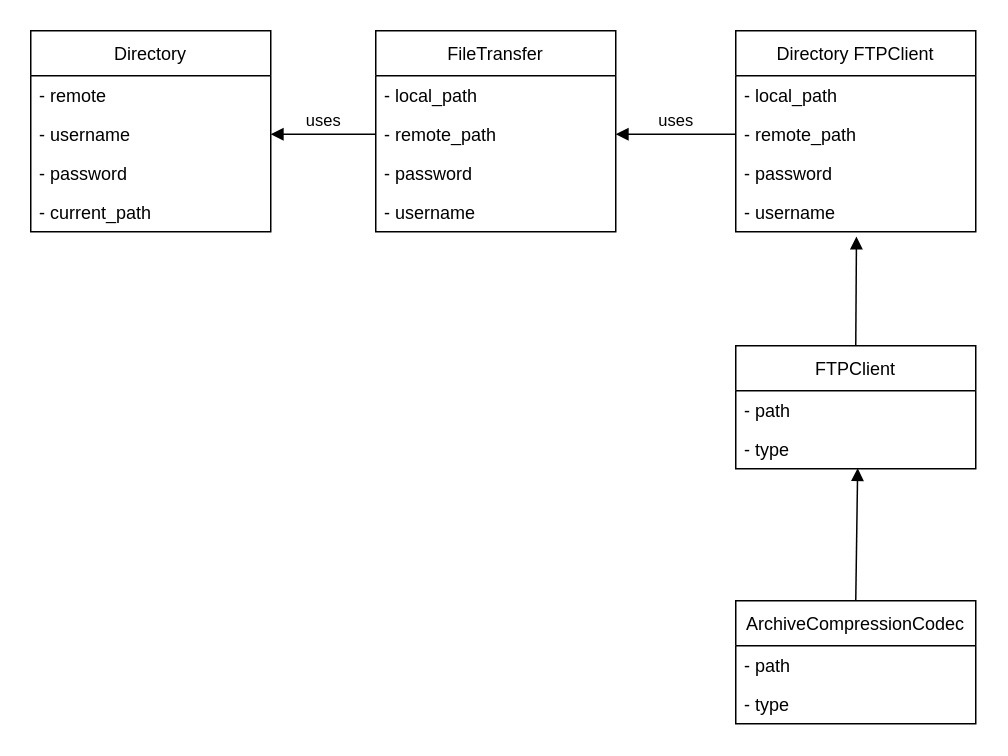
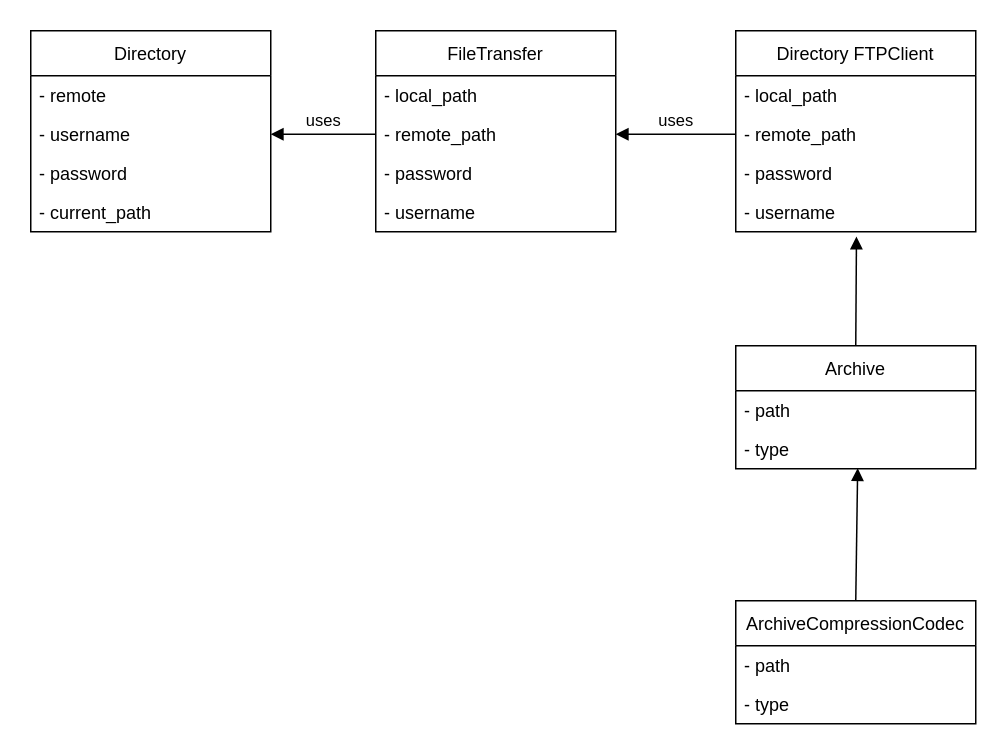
  <mxCell id="0" />
  <mxCell id="1" parent="0" />
  <mxCell id="2" value="Directory" style="swimlane;fontStyle=0;childLayout=stackLayout;horizontal=1;startSize=30;fillColor=none;horizontalStack=0;resizeParent=1;resizeParentMax=0;resizeLast=0;collapsible=1;marginBottom=0;" vertex="1" parent="1"><mxGeometry x="20" y="20" width="160" height="134" as="geometry" /></mxCell>
  <mxCell id="3" value="- remote" style="text;strokeColor=none;fillColor=none;align=left;verticalAlign=top;spacingLeft=4;spacingRight=4;overflow=hidden;rotatable=0;points=[[0,0.5],[1,0.5]];portConstraint=eastwest;" vertex="1" parent="2"><mxGeometry y="30" width="160" height="26" as="geometry" /></mxCell>
  <mxCell id="4" value="- username" style="text;strokeColor=none;fillColor=none;align=left;verticalAlign=top;spacingLeft=4;spacingRight=4;overflow=hidden;rotatable=0;points=[[0,0.5],[1,0.5]];portConstraint=eastwest;" vertex="1" parent="2"><mxGeometry y="56" width="160" height="26" as="geometry" /></mxCell>
  <mxCell id="5" value="- password" style="text;strokeColor=none;fillColor=none;align=left;verticalAlign=top;spacingLeft=4;spacingRight=4;overflow=hidden;rotatable=0;points=[[0,0.5],[1,0.5]];portConstraint=eastwest;" vertex="1" parent="2"><mxGeometry y="82" width="160" height="26" as="geometry" /></mxCell>
  <mxCell id="6" value="- current_path" style="text;strokeColor=none;fillColor=none;align=left;verticalAlign=top;spacingLeft=4;spacingRight=4;overflow=hidden;rotatable=0;points=[[0,0.5],[1,0.5]];portConstraint=eastwest;" vertex="1" parent="2"><mxGeometry y="108" width="160" height="26" as="geometry" /></mxCell>
  <mxCell id="7" value="FileTransfer" style="swimlane;fontStyle=0;childLayout=stackLayout;horizontal=1;startSize=30;fillColor=none;horizontalStack=0;resizeParent=1;resizeParentMax=0;resizeLast=0;collapsible=1;marginBottom=0;" vertex="1" parent="1"><mxGeometry x="250" y="20" width="160" height="134" as="geometry" /></mxCell>
  <mxCell id="8" value="- local_path" style="text;strokeColor=none;fillColor=none;align=left;verticalAlign=top;spacingLeft=4;spacingRight=4;overflow=hidden;rotatable=0;points=[[0,0.5],[1,0.5]];portConstraint=eastwest;" vertex="1" parent="7"><mxGeometry y="30" width="160" height="26" as="geometry" /></mxCell>
  <mxCell id="9" value="- remote_path" style="text;strokeColor=none;fillColor=none;align=left;verticalAlign=top;spacingLeft=4;spacingRight=4;overflow=hidden;rotatable=0;points=[[0,0.5],[1,0.5]];portConstraint=eastwest;" vertex="1" parent="7"><mxGeometry y="56" width="160" height="26" as="geometry" /></mxCell>
  <mxCell id="10" value="- password" style="text;strokeColor=none;fillColor=none;align=left;verticalAlign=top;spacingLeft=4;spacingRight=4;overflow=hidden;rotatable=0;points=[[0,0.5],[1,0.5]];portConstraint=eastwest;" vertex="1" parent="7"><mxGeometry y="82" width="160" height="26" as="geometry" /></mxCell>
  <mxCell id="11" value="- username" style="text;strokeColor=none;fillColor=none;align=left;verticalAlign=top;spacingLeft=4;spacingRight=4;overflow=hidden;rotatable=0;points=[[0,0.5],[1,0.5]];portConstraint=eastwest;" vertex="1" parent="7"><mxGeometry y="108" width="160" height="26" as="geometry" /></mxCell>
  <mxCell id="12" value="Directory FTPClient" style="swimlane;fontStyle=0;childLayout=stackLayout;horizontal=1;startSize=30;fillColor=none;horizontalStack=0;resizeParent=1;resizeParentMax=0;resizeLast=0;collapsible=1;marginBottom=0;" vertex="1" parent="1"><mxGeometry x="490" y="20" width="160" height="134" as="geometry" /></mxCell>
  <mxCell id="13" value="- local_path" style="text;strokeColor=none;fillColor=none;align=left;verticalAlign=top;spacingLeft=4;spacingRight=4;overflow=hidden;rotatable=0;points=[[0,0.5],[1,0.5]];portConstraint=eastwest;" vertex="1" parent="12"><mxGeometry y="30" width="160" height="26" as="geometry" /></mxCell>
  <mxCell id="14" value="- remote_path" style="text;strokeColor=none;fillColor=none;align=left;verticalAlign=top;spacingLeft=4;spacingRight=4;overflow=hidden;rotatable=0;points=[[0,0.5],[1,0.5]];portConstraint=eastwest;" vertex="1" parent="12"><mxGeometry y="56" width="160" height="26" as="geometry" /></mxCell>
  <mxCell id="15" value="- password" style="text;strokeColor=none;fillColor=none;align=left;verticalAlign=top;spacingLeft=4;spacingRight=4;overflow=hidden;rotatable=0;points=[[0,0.5],[1,0.5]];portConstraint=eastwest;" vertex="1" parent="12"><mxGeometry y="82" width="160" height="26" as="geometry" /></mxCell>
  <mxCell id="16" value="- username" style="text;strokeColor=none;fillColor=none;align=left;verticalAlign=top;spacingLeft=4;spacingRight=4;overflow=hidden;rotatable=0;points=[[0,0.5],[1,0.5]];portConstraint=eastwest;" vertex="1" parent="12"><mxGeometry y="108" width="160" height="26" as="geometry" /></mxCell>
- <mxCell id="17" value="FTPClient" style="swimlane;fontStyle=0;childLayout=stackLayout;horizontal=1;startSize=30;fillColor=none;horizontalStack=0;resizeParent=1;resizeParentMax=0;resizeLast=0;collapsible=1;marginBottom=0;" vertex="1" parent="1"><mxGeometry x="490" y="230" width="160" height="82" as="geometry" /></mxCell>
+ <mxCell id="17" value="Archive" style="swimlane;fontStyle=0;childLayout=stackLayout;horizontal=1;startSize=30;fillColor=none;horizontalStack=0;resizeParent=1;resizeParentMax=0;resizeLast=0;collapsible=1;marginBottom=0;" vertex="1" parent="1"><mxGeometry x="490" y="230" width="160" height="82" as="geometry" /></mxCell>
  <mxCell id="18" value="- path" style="text;strokeColor=none;fillColor=none;align=left;verticalAlign=top;spacingLeft=4;spacingRight=4;overflow=hidden;rotatable=0;points=[[0,0.5],[1,0.5]];portConstraint=eastwest;" vertex="1" parent="17"><mxGeometry y="30" width="160" height="26" as="geometry" /></mxCell>
  <mxCell id="19" value="- type" style="text;strokeColor=none;fillColor=none;align=left;verticalAlign=top;spacingLeft=4;spacingRight=4;overflow=hidden;rotatable=0;points=[[0,0.5],[1,0.5]];portConstraint=eastwest;" vertex="1" parent="17"><mxGeometry y="56" width="160" height="26" as="geometry" /></mxCell>
  <mxCell id="20" value="ArchiveCompressionCodec" style="swimlane;fontStyle=0;childLayout=stackLayout;horizontal=1;startSize=30;fillColor=none;horizontalStack=0;resizeParent=1;resizeParentMax=0;resizeLast=0;collapsible=1;marginBottom=0;" vertex="1" parent="1"><mxGeometry x="490" y="400" width="160" height="82" as="geometry" /></mxCell>
  <mxCell id="21" value="- path" style="text;strokeColor=none;fillColor=none;align=left;verticalAlign=top;spacingLeft=4;spacingRight=4;overflow=hidden;rotatable=0;points=[[0,0.5],[1,0.5]];portConstraint=eastwest;" vertex="1" parent="20"><mxGeometry y="30" width="160" height="26" as="geometry" /></mxCell>
  <mxCell id="22" value="- type" style="text;strokeColor=none;fillColor=none;align=left;verticalAlign=top;spacingLeft=4;spacingRight=4;overflow=hidden;rotatable=0;points=[[0,0.5],[1,0.5]];portConstraint=eastwest;" vertex="1" parent="20"><mxGeometry y="56" width="160" height="26" as="geometry" /></mxCell>
  <mxCell id="23" value="uses" style="html=1;verticalAlign=bottom;endArrow=block;rounded=0;exitX=0;exitY=0.5;exitDx=0;exitDy=0;entryX=1;entryY=0.5;entryDx=0;entryDy=0;" edge="1" parent="1" source="9" target="4"><mxGeometry width="80" relative="1" as="geometry"><mxPoint x="300" y="280" as="sourcePoint" /><mxPoint x="380" y="280" as="targetPoint" /></mxGeometry></mxCell>
  <mxCell id="24" value="uses" style="html=1;verticalAlign=bottom;endArrow=block;rounded=0;exitX=0;exitY=0.5;exitDx=0;exitDy=0;entryX=1;entryY=0.5;entryDx=0;entryDy=0;" edge="1" parent="1" source="14" target="9"><mxGeometry width="80" relative="1" as="geometry"><mxPoint x="360" y="230" as="sourcePoint" /><mxPoint x="440" y="230" as="targetPoint" /></mxGeometry></mxCell>
  <mxCell id="25" value="" style="html=1;verticalAlign=bottom;endArrow=block;rounded=0;entryX=0.503;entryY=1.123;entryDx=0;entryDy=0;entryPerimeter=0;exitX=0.5;exitY=0;exitDx=0;exitDy=0;" edge="1" parent="1" source="17" target="16"><mxGeometry width="80" relative="1" as="geometry"><mxPoint x="190" y="300" as="sourcePoint" /><mxPoint x="270" y="300" as="targetPoint" /></mxGeometry></mxCell>
  <mxCell id="26" value="" style="html=1;verticalAlign=bottom;endArrow=block;rounded=0;entryX=0.508;entryY=0.985;entryDx=0;entryDy=0;entryPerimeter=0;exitX=0.5;exitY=0;exitDx=0;exitDy=0;" edge="1" parent="1" source="20" target="19"><mxGeometry width="80" relative="1" as="geometry"><mxPoint x="220" y="370" as="sourcePoint" /><mxPoint x="300" y="370" as="targetPoint" /></mxGeometry></mxCell>
